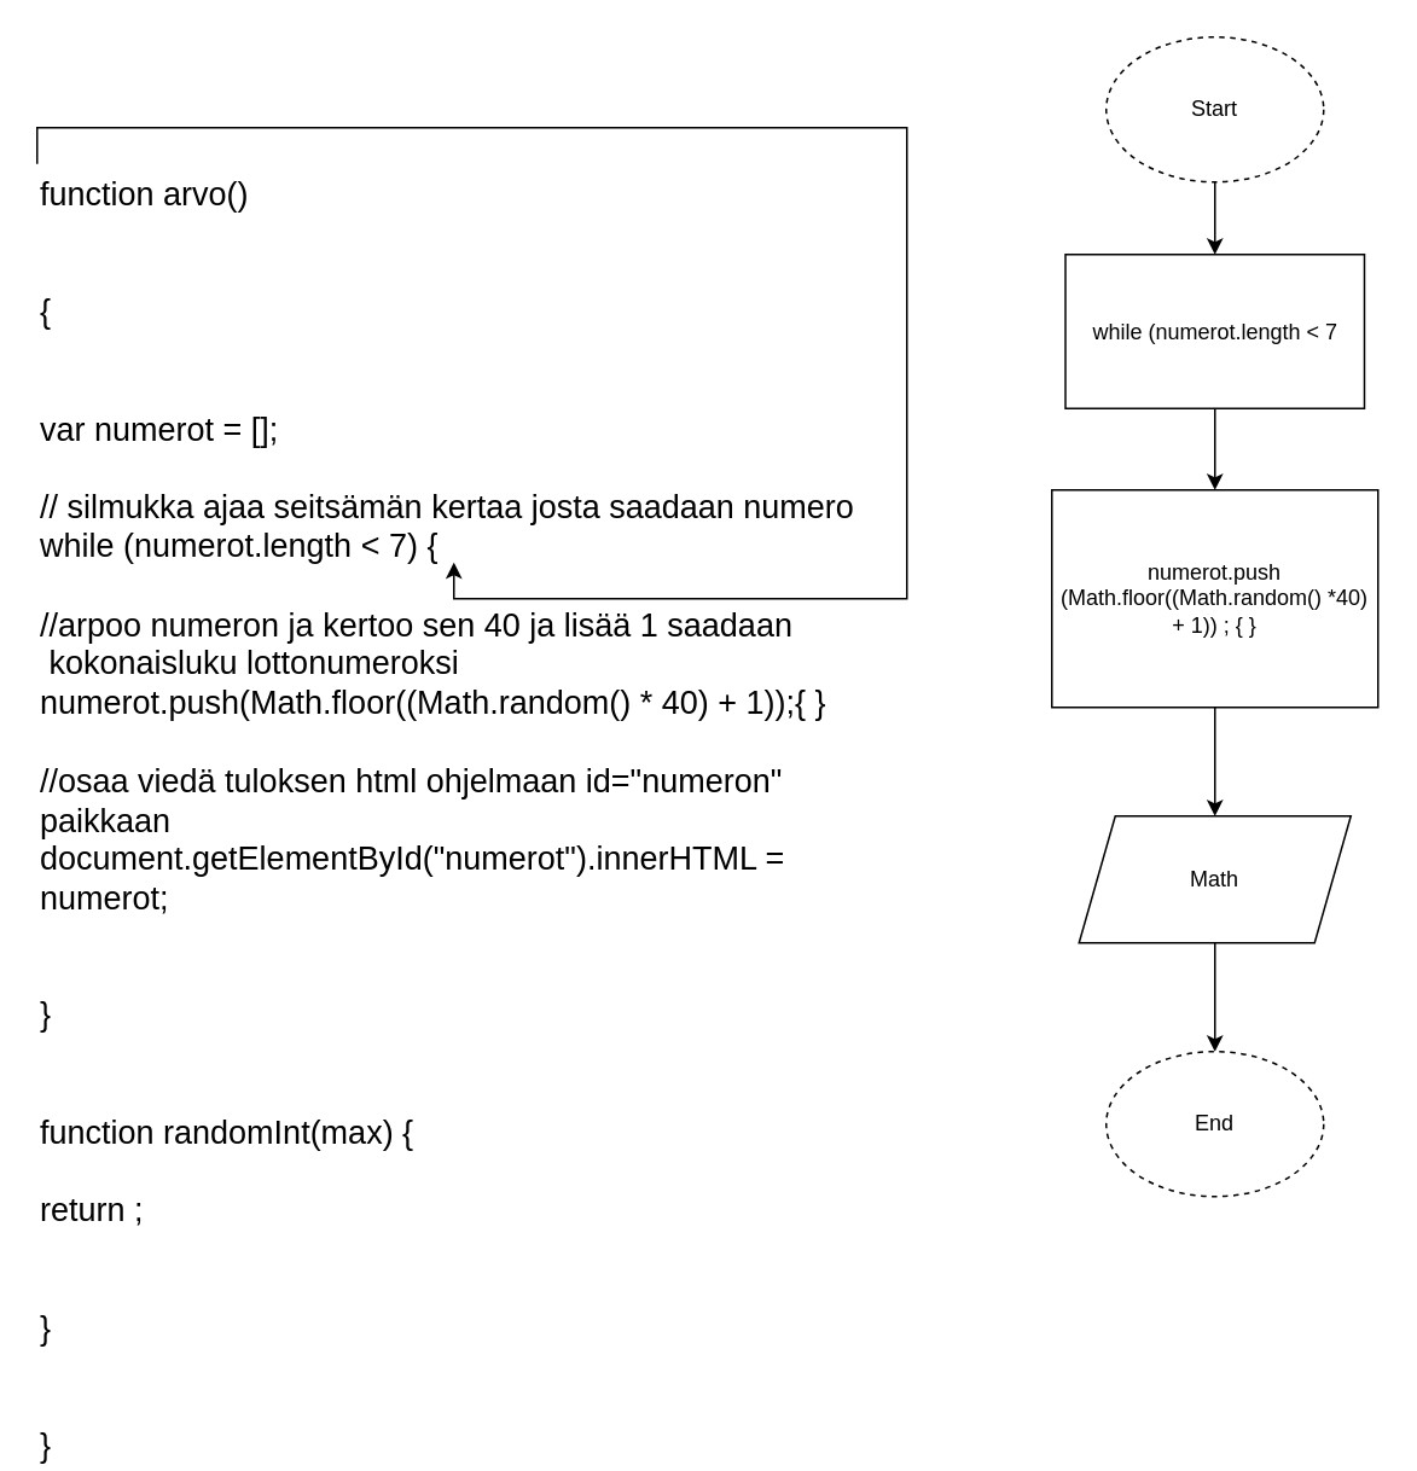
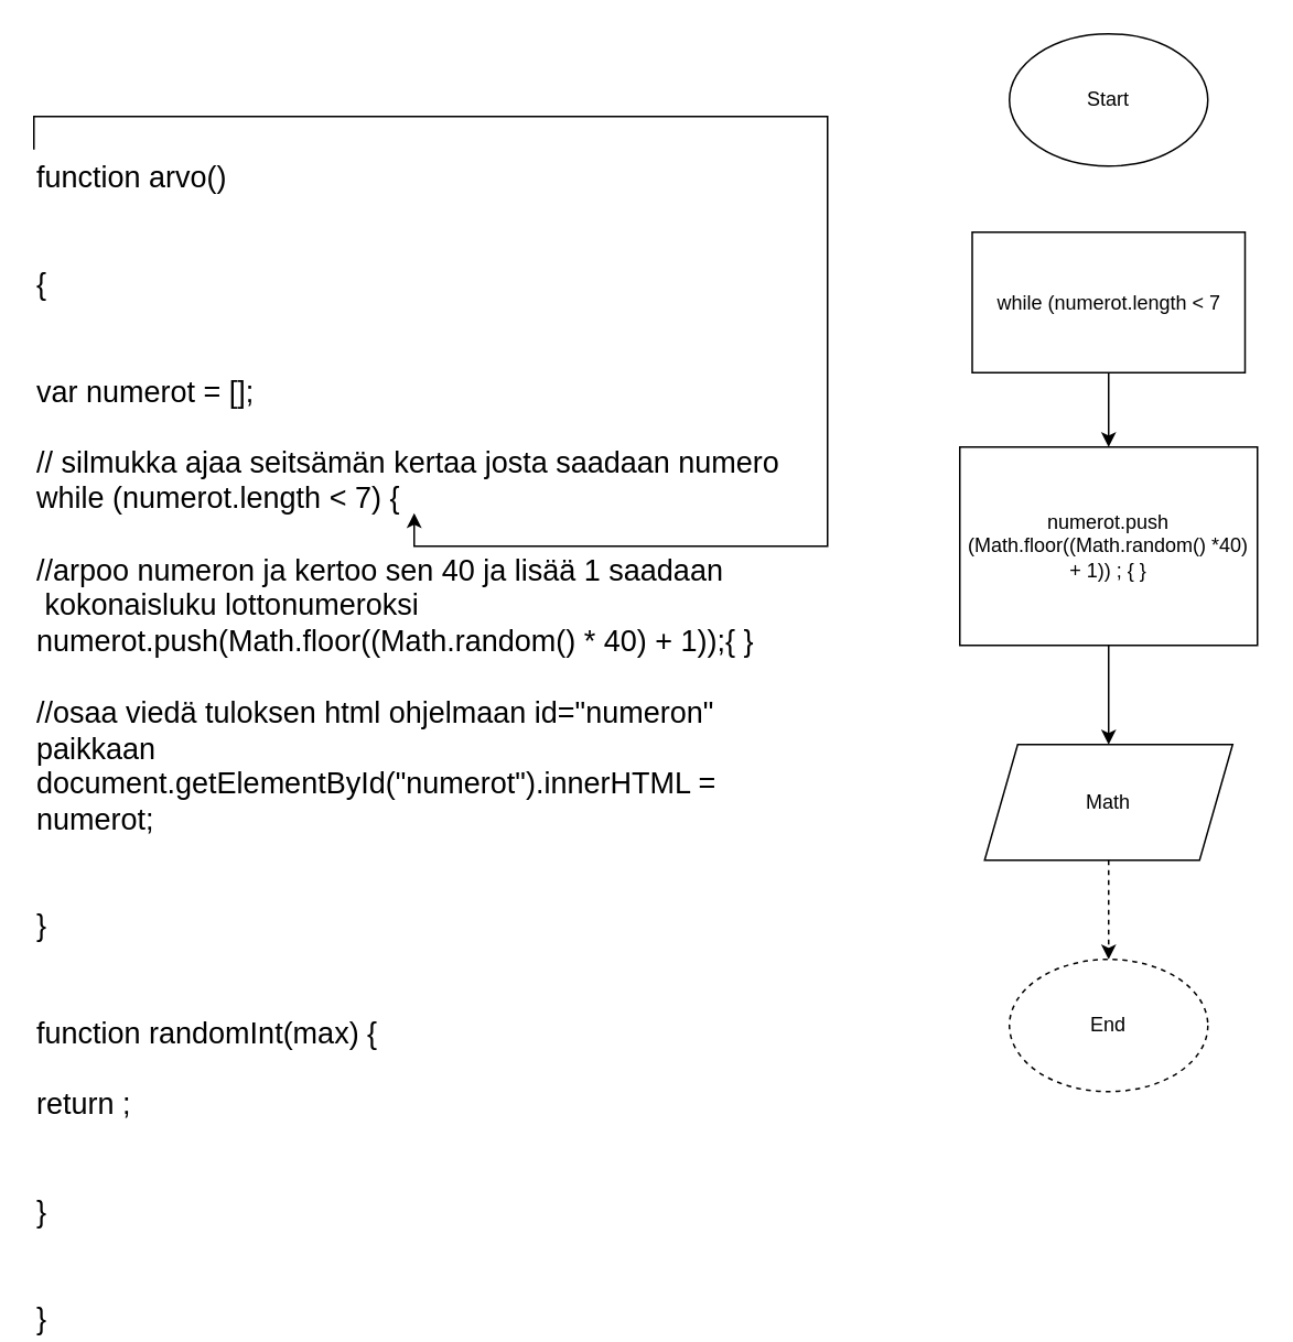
  <mxCell id="0" />
  <mxCell id="1" parent="0" />
  <mxCell id="2" value="&lt;font style=&quot;font-size: 18px&quot;&gt;function arvo()&lt;br&gt;&lt;br&gt;&lt;br&gt;{&lt;br&gt;&lt;br&gt;&lt;br&gt;  var numerot = [];&lt;br&gt;&lt;br&gt;//  silmukka ajaa  seitsämän kertaa josta saadaan numero&lt;br&gt;  while (numerot.length &amp;lt; 7) {&lt;br&gt;&lt;br&gt;//arpoo numeron ja kertoo sen 40 ja lisää 1 saadaan&lt;br&gt;&amp;nbsp;kokonaisluku lottonumeroksi&lt;br&gt;numerot.push(Math.floor((Math.random() * 40) + 1));{ }&lt;br&gt;&lt;br&gt;//osaa viedä tuloksen html ohjelmaan id=&quot;numeron&quot; paikkaan&lt;br&gt;document.getElementById(&quot;numerot&quot;).innerHTML = numerot;&lt;br&gt;&lt;br&gt;&lt;br&gt;}&lt;br&gt;&lt;br&gt;&lt;br&gt;function randomInt(max) {&lt;br&gt;&lt;br&gt;  return ;&lt;br&gt;&lt;br&gt;&lt;br&gt;}&lt;br&gt;&lt;br&gt;&lt;br&gt;}&lt;/font&gt;" style="text;whiteSpace=wrap;html=1;" parent="1" vertex="1"><mxGeometry x="20" y="90" width="460" height="220" as="geometry" /></mxCell>
- <mxCell id="3" style="edgeStyle=orthogonalEdgeStyle;rounded=0;orthogonalLoop=1;jettySize=auto;html=1;exitX=0.5;exitY=1;exitDx=0;exitDy=0;entryX=0.5;entryY=0;entryDx=0;entryDy=0;" edge="1" parent="1" source="4" target="7"><mxGeometry relative="1" as="geometry" /></mxCell>
- <mxCell id="4" value="Start" style="ellipse;whiteSpace=wrap;html=1;dashed=1;" vertex="1" parent="1"><mxGeometry x="610" y="20" width="120" height="80" as="geometry" /></mxCell>
+ <mxCell id="4" value="Start" style="ellipse;whiteSpace=wrap;html=1;" vertex="1" parent="1"><mxGeometry x="610" y="20" width="120" height="80" as="geometry" /></mxCell>
  <mxCell id="5" style="edgeStyle=orthogonalEdgeStyle;rounded=0;orthogonalLoop=1;jettySize=auto;html=1;exitX=0;exitY=0;exitDx=0;exitDy=0;" edge="1" parent="1" source="2" target="2"><mxGeometry relative="1" as="geometry" /></mxCell>
  <mxCell id="6" style="edgeStyle=orthogonalEdgeStyle;rounded=0;orthogonalLoop=1;jettySize=auto;html=1;exitX=0.5;exitY=1;exitDx=0;exitDy=0;entryX=0.5;entryY=0;entryDx=0;entryDy=0;" edge="1" parent="1" source="7" target="9"><mxGeometry relative="1" as="geometry" /></mxCell>
  <mxCell id="7" value="while (numerot.length &amp;lt; 7" style="shape=parallelogram;perimeter=parallelogramPerimeter;whiteSpace=wrap;html=1;fixedSize=1;size=0;" vertex="1" parent="1"><mxGeometry x="587.5" y="140" width="165" height="85" as="geometry" /></mxCell>
  <mxCell id="8" style="edgeStyle=orthogonalEdgeStyle;rounded=0;orthogonalLoop=1;jettySize=auto;html=1;exitX=0.5;exitY=1;exitDx=0;exitDy=0;entryX=0.5;entryY=0;entryDx=0;entryDy=0;" edge="1" parent="1" source="9" target="11"><mxGeometry relative="1" as="geometry" /></mxCell>
  <mxCell id="9" value="numerot.push&lt;br&gt;(Math.floor((Math.random() *40) + 1)) ; { }" style="rounded=0;whiteSpace=wrap;html=1;" vertex="1" parent="1"><mxGeometry x="580" y="270" width="180" height="120" as="geometry" /></mxCell>
- <mxCell id="10" style="edgeStyle=orthogonalEdgeStyle;rounded=0;orthogonalLoop=1;jettySize=auto;html=1;exitX=0.5;exitY=1;exitDx=0;exitDy=0;entryX=0.5;entryY=0;entryDx=0;entryDy=0;" edge="1" parent="1" source="11" target="12"><mxGeometry relative="1" as="geometry" /></mxCell>
+ <mxCell id="10" style="edgeStyle=orthogonalEdgeStyle;rounded=0;orthogonalLoop=1;jettySize=auto;html=1;exitX=0.5;exitY=1;exitDx=0;exitDy=0;entryX=0.5;entryY=0;entryDx=0;entryDy=0;dashed=1;" edge="1" parent="1" source="11" target="12"><mxGeometry relative="1" as="geometry" /></mxCell>
  <mxCell id="11" value="Math" style="shape=parallelogram;perimeter=parallelogramPerimeter;whiteSpace=wrap;html=1;fixedSize=1;" vertex="1" parent="1"><mxGeometry x="595" y="450" width="150" height="70" as="geometry" /></mxCell>
  <mxCell id="12" value="End" style="ellipse;whiteSpace=wrap;html=1;dashed=1;" vertex="1" parent="1"><mxGeometry x="610" y="580" width="120" height="80" as="geometry" /></mxCell>
